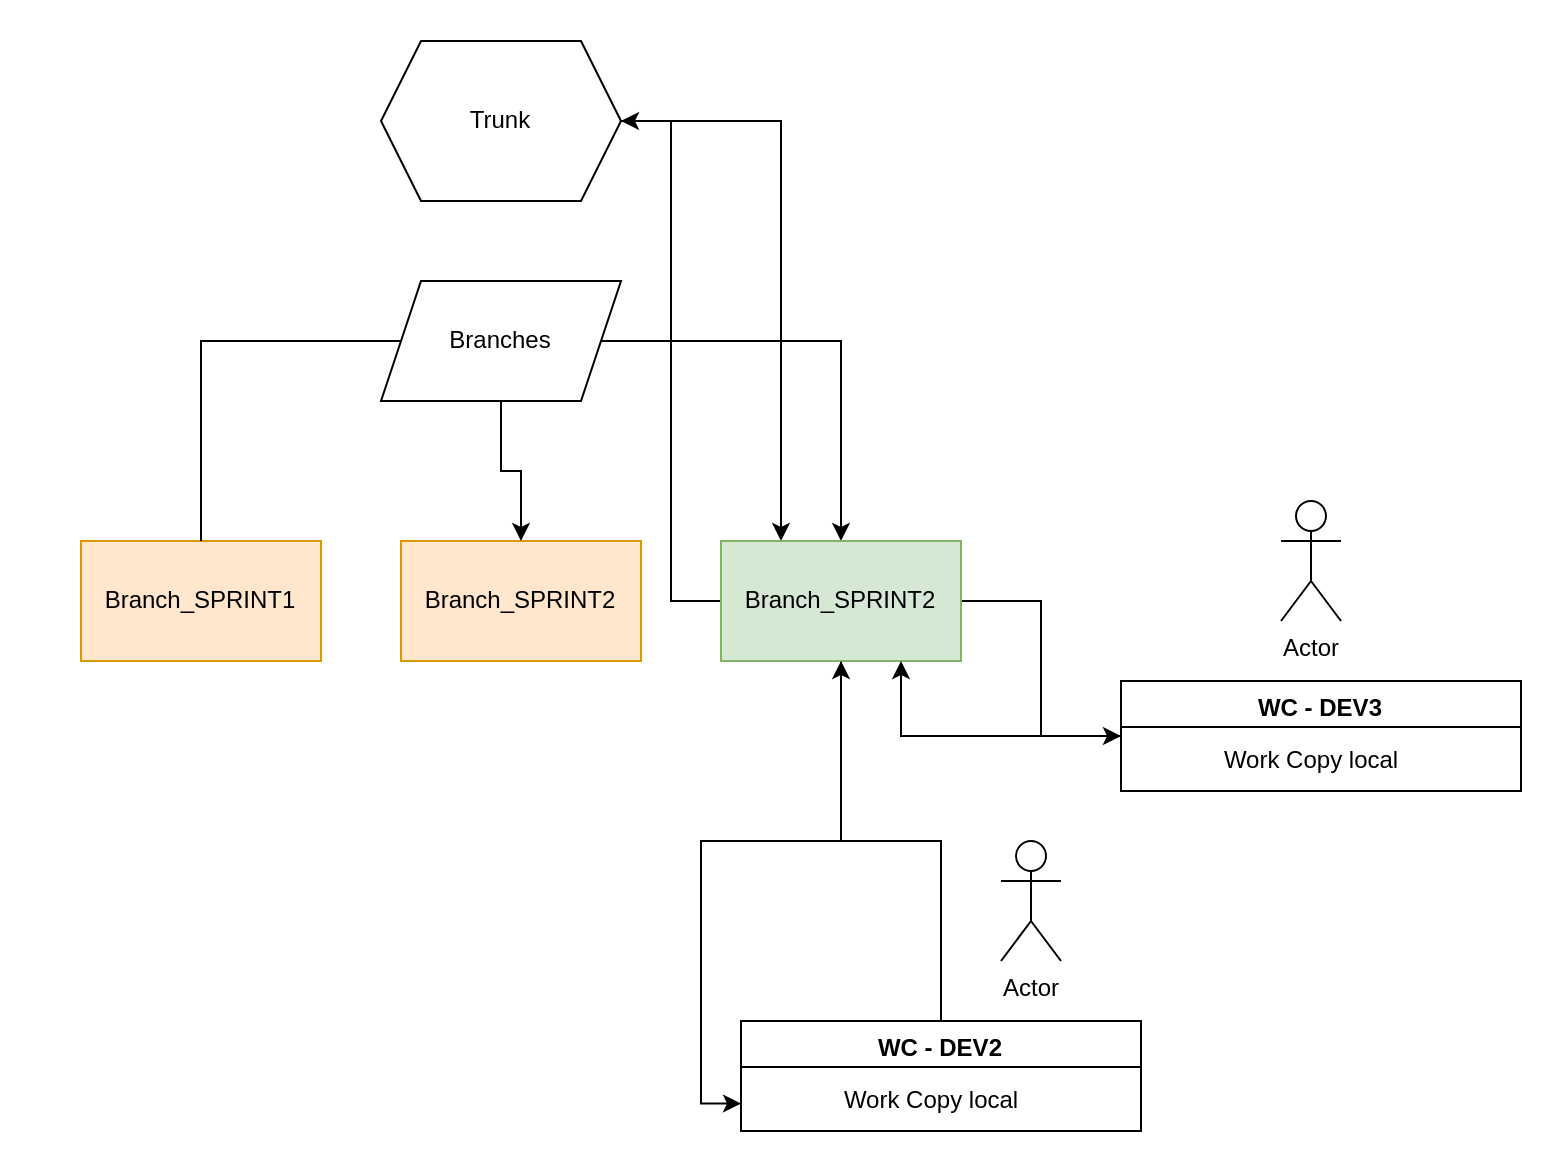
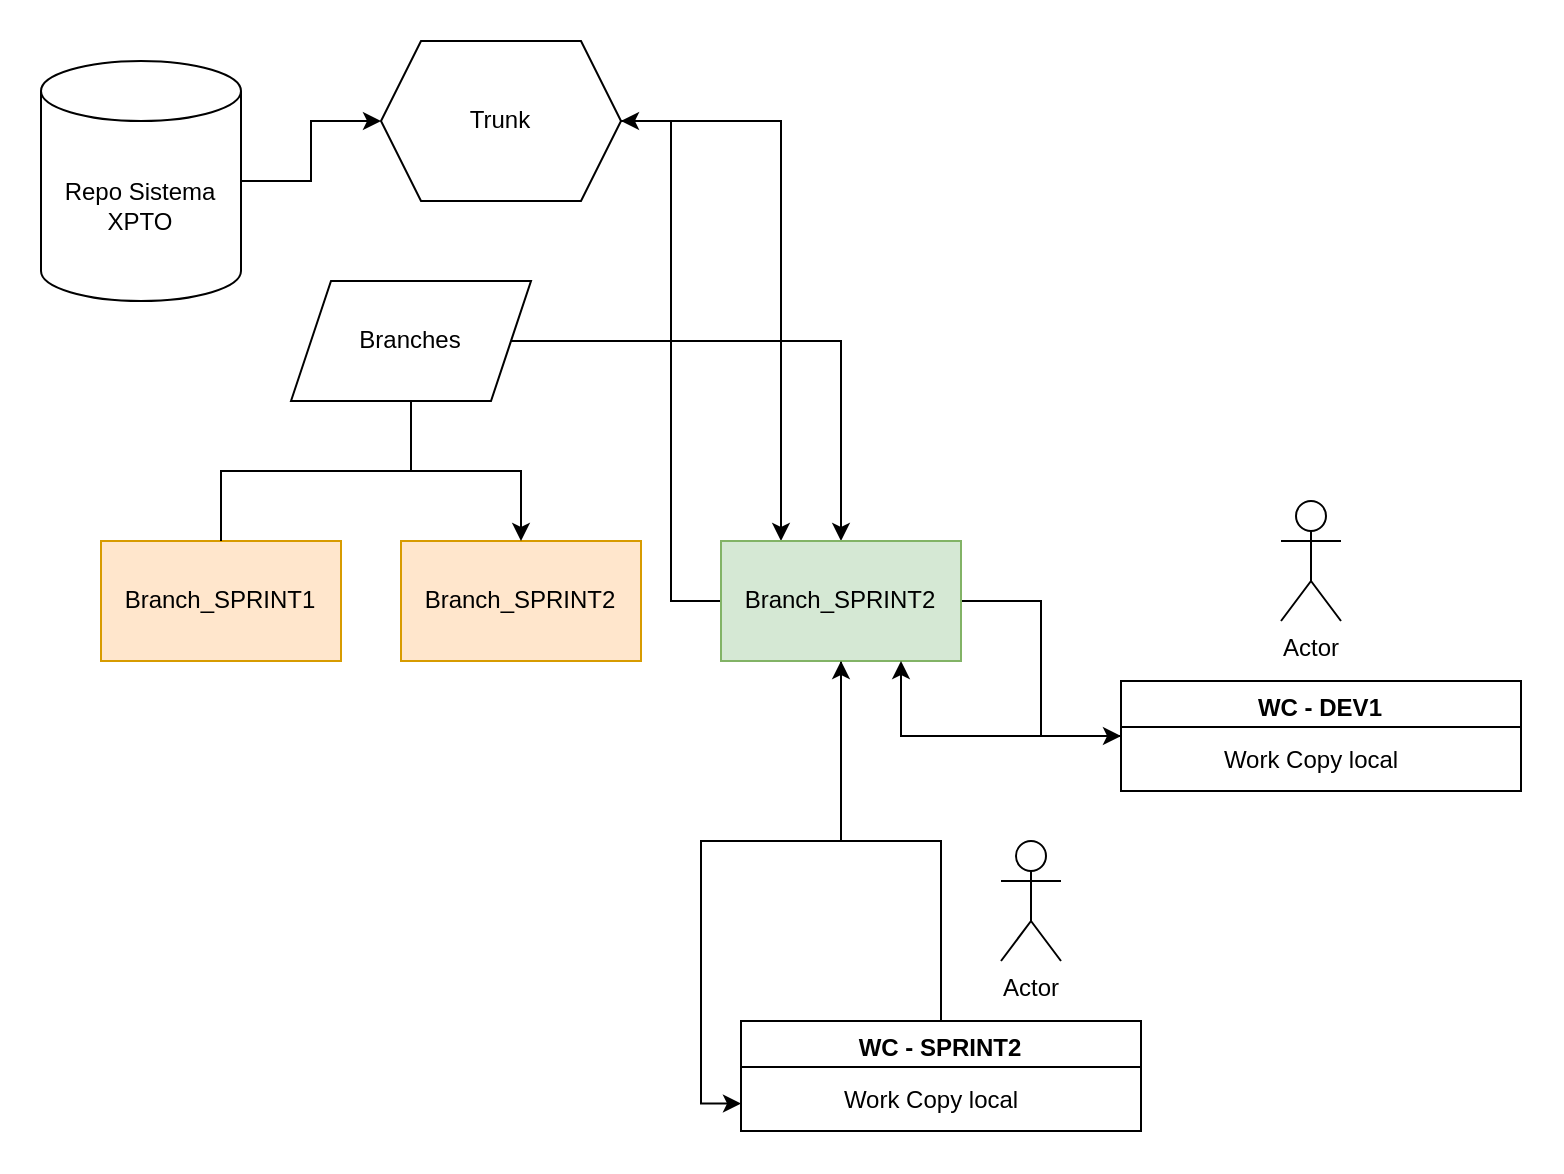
  <mxCell id="0" />
  <mxCell id="1" parent="0" />
  <mxCell id="2" style="edgeStyle=orthogonalEdgeStyle;rounded=0;orthogonalLoop=1;jettySize=auto;html=1;entryX=0.25;entryY=0;entryDx=0;entryDy=0;fontFamily=Helvetica;fontSize=12;fontColor=default;" edge="1" parent="1" source="3" target="13"><mxGeometry relative="1" as="geometry" /></mxCell>
  <mxCell id="3" value="Trunk" style="shape=hexagon;perimeter=hexagonPerimeter2;whiteSpace=wrap;html=1;fixedSize=1;" vertex="1" parent="1"><mxGeometry x="190" y="20" width="120" height="80" as="geometry" /></mxCell>
- <mxCell id="4" value="Branch_SPRINT1" style="rounded=0;whiteSpace=wrap;html=1;fillColor=#ffe6cc;strokeColor=#d79b00;" vertex="1" parent="1"><mxGeometry x="40" y="270" width="120" height="60" as="geometry" /></mxCell>
+ <mxCell id="4" value="Branch_SPRINT1" style="rounded=0;whiteSpace=wrap;html=1;fillColor=#ffe6cc;strokeColor=#d79b00;" vertex="1" parent="1"><mxGeometry x="50" y="270" width="120" height="60" as="geometry" /></mxCell>
  <mxCell id="5" value="Branch_SPRINT2" style="rounded=0;whiteSpace=wrap;html=1;fillColor=#ffe6cc;strokeColor=#d79b00;" vertex="1" parent="1"><mxGeometry x="200" y="270" width="120" height="60" as="geometry" /></mxCell>
  <mxCell id="6" style="edgeStyle=orthogonalEdgeStyle;rounded=0;orthogonalLoop=1;jettySize=auto;html=1;entryX=0.5;entryY=0;entryDx=0;entryDy=0;endArrow=none;" edge="1" parent="1" source="9" target="4"><mxGeometry relative="1" as="geometry" /></mxCell>
  <mxCell id="7" style="edgeStyle=orthogonalEdgeStyle;rounded=0;orthogonalLoop=1;jettySize=auto;html=1;entryX=0.5;entryY=0;entryDx=0;entryDy=0;" edge="1" parent="1" source="9" target="5"><mxGeometry relative="1" as="geometry" /></mxCell>
  <mxCell id="8" style="edgeStyle=orthogonalEdgeStyle;rounded=0;orthogonalLoop=1;jettySize=auto;html=1;entryX=0.5;entryY=0;entryDx=0;entryDy=0;" edge="1" parent="1" source="9" target="13"><mxGeometry relative="1" as="geometry"><mxPoint x="460" y="260" as="targetPoint" /></mxGeometry></mxCell>
- <mxCell id="9" value="Branches" style="shape=parallelogram;perimeter=parallelogramPerimeter;whiteSpace=wrap;html=1;fixedSize=1;" vertex="1" parent="1"><mxGeometry x="190" y="140" width="120" height="60" as="geometry" /></mxCell>
+ <mxCell id="9" value="Branches" style="shape=parallelogram;perimeter=parallelogramPerimeter;whiteSpace=wrap;html=1;fixedSize=1;" vertex="1" parent="1"><mxGeometry x="145" y="140" width="120" height="60" as="geometry" /></mxCell>
  <mxCell id="10" style="edgeStyle=orthogonalEdgeStyle;rounded=0;orthogonalLoop=1;jettySize=auto;html=1;entryX=0;entryY=0.75;entryDx=0;entryDy=0;fontFamily=Helvetica;fontSize=12;fontColor=default;" edge="1" parent="1" source="13" target="22"><mxGeometry relative="1" as="geometry" /></mxCell>
  <mxCell id="11" style="edgeStyle=orthogonalEdgeStyle;rounded=0;orthogonalLoop=1;jettySize=auto;html=1;entryX=0;entryY=0.5;entryDx=0;entryDy=0;fontFamily=Helvetica;fontSize=12;fontColor=default;" edge="1" parent="1" source="13" target="18"><mxGeometry relative="1" as="geometry" /></mxCell>
  <mxCell id="12" style="edgeStyle=orthogonalEdgeStyle;rounded=0;orthogonalLoop=1;jettySize=auto;html=1;entryX=1;entryY=0.5;entryDx=0;entryDy=0;fontFamily=Helvetica;fontSize=12;fontColor=default;" edge="1" parent="1" source="13" target="3"><mxGeometry relative="1" as="geometry" /></mxCell>
  <mxCell id="13" value="Branch_SPRINT2" style="rounded=0;whiteSpace=wrap;html=1;fillColor=#d5e8d4;strokeColor=#82b366;" vertex="1" parent="1"><mxGeometry x="360" y="270" width="120" height="60" as="geometry" /></mxCell>
+ <mxCell id="14" style="edgeStyle=orthogonalEdgeStyle;rounded=0;orthogonalLoop=1;jettySize=auto;html=1;entryX=0;entryY=0.5;entryDx=0;entryDy=0;exitX=1;exitY=0.5;exitDx=0;exitDy=0;exitPerimeter=0;" edge="1" parent="1" source="15" target="3"><mxGeometry relative="1" as="geometry" /></mxCell>
+ <mxCell id="15" value="Repo Sistema XPTO" style="shape=cylinder3;whiteSpace=wrap;html=1;boundedLbl=1;backgroundOutline=1;size=15;" vertex="1" parent="1"><mxGeometry x="20" y="30" width="100" height="120" as="geometry" /></mxCell>
  <mxCell id="16" value="Actor" style="shape=umlActor;verticalLabelPosition=bottom;verticalAlign=top;outlineConnect=0;html=1;shadow=0;" vertex="1" parent="1"><mxGeometry x="640" y="250" width="30" height="60" as="geometry" /></mxCell>
  <mxCell id="17" style="edgeStyle=orthogonalEdgeStyle;rounded=0;orthogonalLoop=1;jettySize=auto;html=1;entryX=0.75;entryY=1;entryDx=0;entryDy=0;fontFamily=Helvetica;fontSize=12;fontColor=default;" edge="1" parent="1" source="18" target="13"><mxGeometry relative="1" as="geometry" /></mxCell>
- <mxCell id="18" value="WC - DEV3" style="swimlane;whiteSpace=wrap;html=1;strokeColor=default;align=center;verticalAlign=top;fontFamily=Helvetica;fontSize=12;fontColor=default;fillColor=default;" vertex="1" parent="1"><mxGeometry x="560" y="340" width="200" height="55" as="geometry" /></mxCell>
+ <mxCell id="18" value="WC - DEV1" style="swimlane;whiteSpace=wrap;html=1;strokeColor=default;align=center;verticalAlign=top;fontFamily=Helvetica;fontSize=12;fontColor=default;fillColor=default;" vertex="1" parent="1"><mxGeometry x="560" y="340" width="200" height="55" as="geometry" /></mxCell>
  <mxCell id="19" value="Work Copy local" style="text;html=1;align=center;verticalAlign=middle;resizable=0;points=[];autosize=1;strokeColor=none;fillColor=none;fontFamily=Helvetica;fontSize=12;fontColor=default;" vertex="1" parent="18"><mxGeometry x="40" y="25" width="110" height="30" as="geometry" /></mxCell>
  <mxCell id="20" value="Actor" style="shape=umlActor;verticalLabelPosition=bottom;verticalAlign=top;outlineConnect=0;html=1;shadow=0;" vertex="1" parent="1"><mxGeometry x="500" y="420" width="30" height="60" as="geometry" /></mxCell>
  <mxCell id="21" style="edgeStyle=orthogonalEdgeStyle;rounded=0;orthogonalLoop=1;jettySize=auto;html=1;entryX=0.5;entryY=1;entryDx=0;entryDy=0;fontFamily=Helvetica;fontSize=12;fontColor=default;" edge="1" parent="1" source="22" target="13"><mxGeometry relative="1" as="geometry" /></mxCell>
- <mxCell id="22" value="WC - DEV2" style="swimlane;whiteSpace=wrap;html=1;strokeColor=default;align=center;verticalAlign=top;fontFamily=Helvetica;fontSize=12;fontColor=default;fillColor=default;" vertex="1" parent="1"><mxGeometry x="370" y="510" width="200" height="55" as="geometry" /></mxCell>
+ <mxCell id="22" value="WC - SPRINT2" style="swimlane;whiteSpace=wrap;html=1;strokeColor=default;align=center;verticalAlign=top;fontFamily=Helvetica;fontSize=12;fontColor=default;fillColor=default;" vertex="1" parent="1"><mxGeometry x="370" y="510" width="200" height="55" as="geometry" /></mxCell>
  <mxCell id="23" value="Work Copy local" style="text;html=1;align=center;verticalAlign=middle;resizable=0;points=[];autosize=1;strokeColor=none;fillColor=none;fontFamily=Helvetica;fontSize=12;fontColor=default;" vertex="1" parent="22"><mxGeometry x="40" y="25" width="110" height="30" as="geometry" /></mxCell>
